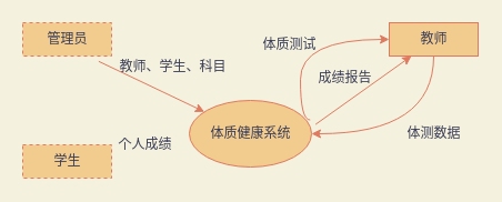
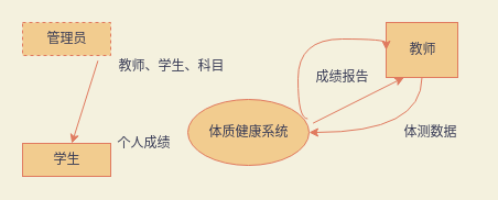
  <mxCell id="0" />
  <mxCell id="1" parent="0" />
- <mxCell id="2" value="学生" style="html=1;dashed=1;whitespace=wrap;fillColor=#F2CC8F;strokeColor=#E07A5F;fontColor=#393C56;" vertex="1" parent="1"><mxGeometry x="20" y="130" width="80" height="30" as="geometry" /></mxCell>
+ <mxCell id="2" value="学生" style="html=1;dashed=0;whitespace=wrap;fillColor=#F2CC8F;strokeColor=#E07A5F;fontColor=#393C56;" vertex="1" parent="1"><mxGeometry x="20" y="130" width="80" height="30" as="geometry" /></mxCell>
  <mxCell id="3" value="体质健康系统" style="shape=ellipse;html=1;dashed=0;whitespace=wrap;perimeter=ellipsePerimeter;fillColor=#F2CC8F;strokeColor=#E07A5F;fontColor=#393C56;" vertex="1" parent="1"><mxGeometry x="170" y="90" width="110" height="60" as="geometry" /></mxCell>
  <mxCell id="4" value="管理员" style="html=1;dashed=1;whitespace=wrap;fillColor=#F2CC8F;strokeColor=#E07A5F;fontColor=#393C56;" vertex="1" parent="1"><mxGeometry x="20" y="20" width="80" height="30" as="geometry" /></mxCell>
- <mxCell id="5" value="" style="endArrow=classic;html=1;rounded=0;exitX=0.855;exitY=1.16;exitDx=0;exitDy=0;exitPerimeter=0;labelBackgroundColor=#F4F1DE;strokeColor=#E07A5F;fontColor=#393C56;" edge="1" parent="1" source="4" target="3"><mxGeometry width="50" height="50" relative="1" as="geometry"><mxPoint x="300" y="280" as="sourcePoint" /><mxPoint x="350" y="230" as="targetPoint" /></mxGeometry></mxCell>
+ <mxCell id="5" value="" style="endArrow=classic;html=1;rounded=0;exitX=0.855;exitY=1.16;exitDx=0;exitDy=0;exitPerimeter=0;labelBackgroundColor=#F4F1DE;strokeColor=#E07A5F;fontColor=#393C56;" edge="1" parent="1" source="4" target="2"><mxGeometry width="50" height="50" relative="1" as="geometry"><mxPoint x="300" y="280" as="sourcePoint" /><mxPoint x="350" y="230" as="targetPoint" /></mxGeometry></mxCell>
  <mxCell id="6" value="教师、学生、科目" style="text;html=1;align=center;verticalAlign=middle;resizable=0;points=[];autosize=1;strokeColor=none;fillColor=none;fontColor=#393C56;" vertex="1" parent="1"><mxGeometry x="100" y="50" width="110" height="20" as="geometry" /></mxCell>
- <mxCell id="7" value="教师" style="html=1;dashed=0;whitespace=wrap;fillColor=#F2CC8F;strokeColor=#E07A5F;fontColor=#393C56;" vertex="1" parent="1"><mxGeometry x="350" y="20" width="80" height="30" as="geometry" /></mxCell>
+ <mxCell id="7" value="教师" style="html=1;dashed=0;whitespace=wrap;fillColor=#F2CC8F;strokeColor=#E07A5F;fontColor=#393C56;" vertex="1" parent="1"><mxGeometry x="350" y="20" width="65" height="50" as="geometry" /></mxCell>
  <mxCell id="8" value="" style="endArrow=classic;html=1;rounded=0;exitX=0.989;exitY=0.293;exitDx=0;exitDy=0;exitPerimeter=0;entryX=0;entryY=0.5;entryDx=0;entryDy=0;edgeStyle=orthogonalEdgeStyle;curved=1;labelBackgroundColor=#F4F1DE;strokeColor=#E07A5F;fontColor=#393C56;" edge="1" parent="1" source="3" target="7"><mxGeometry width="50" height="50" relative="1" as="geometry"><mxPoint x="330" y="160" as="sourcePoint" /><mxPoint x="380" y="110" as="targetPoint" /><Array as="points"><mxPoint x="270" y="108" /><mxPoint x="270" y="35" /></Array></mxGeometry></mxCell>
  <mxCell id="9" value="" style="endArrow=classic;html=1;rounded=0;edgeStyle=orthogonalEdgeStyle;curved=1;exitX=0.5;exitY=1;exitDx=0;exitDy=0;entryX=1;entryY=0.5;entryDx=0;entryDy=0;labelBackgroundColor=#F4F1DE;strokeColor=#E07A5F;fontColor=#393C56;" edge="1" parent="1" source="7" target="3"><mxGeometry width="50" height="50" relative="1" as="geometry"><mxPoint x="430" y="150" as="sourcePoint" /><mxPoint x="290" y="140" as="targetPoint" /></mxGeometry></mxCell>
- <mxCell id="10" value="体质测试" style="text;html=1;align=center;verticalAlign=middle;resizable=0;points=[];autosize=1;strokeColor=none;fillColor=none;fontColor=#393C56;" vertex="1" parent="1"><mxGeometry x="230" y="30" width="60" height="20" as="geometry" /></mxCell>
  <mxCell id="11" value="体测数据" style="text;html=1;align=center;verticalAlign=middle;resizable=0;points=[];autosize=1;strokeColor=none;fillColor=none;fontColor=#393C56;" vertex="1" parent="1"><mxGeometry x="360" y="110" width="60" height="20" as="geometry" /></mxCell>
  <mxCell id="12" value="个人成绩" style="text;html=1;align=center;verticalAlign=middle;resizable=0;points=[];autosize=1;strokeColor=none;fillColor=none;fontColor=#393C56;" vertex="1" parent="1"><mxGeometry x="100" y="120" width="60" height="20" as="geometry" /></mxCell>
  <mxCell id="13" value="" style="endArrow=classic;html=1;rounded=0;exitX=1.033;exitY=0.36;exitDx=0;exitDy=0;exitPerimeter=0;entryX=0.25;entryY=1;entryDx=0;entryDy=0;labelBackgroundColor=#F4F1DE;strokeColor=#E07A5F;fontColor=#393C56;" edge="1" parent="1" source="3" target="7"><mxGeometry width="50" height="50" relative="1" as="geometry"><mxPoint x="310" y="240" as="sourcePoint" /><mxPoint x="360" y="190" as="targetPoint" /></mxGeometry></mxCell>
  <mxCell id="14" value="成绩报告" style="text;html=1;align=center;verticalAlign=middle;resizable=0;points=[];autosize=1;strokeColor=none;fillColor=none;fontColor=#393C56;" vertex="1" parent="1"><mxGeometry x="280" y="60" width="60" height="20" as="geometry" /></mxCell>
